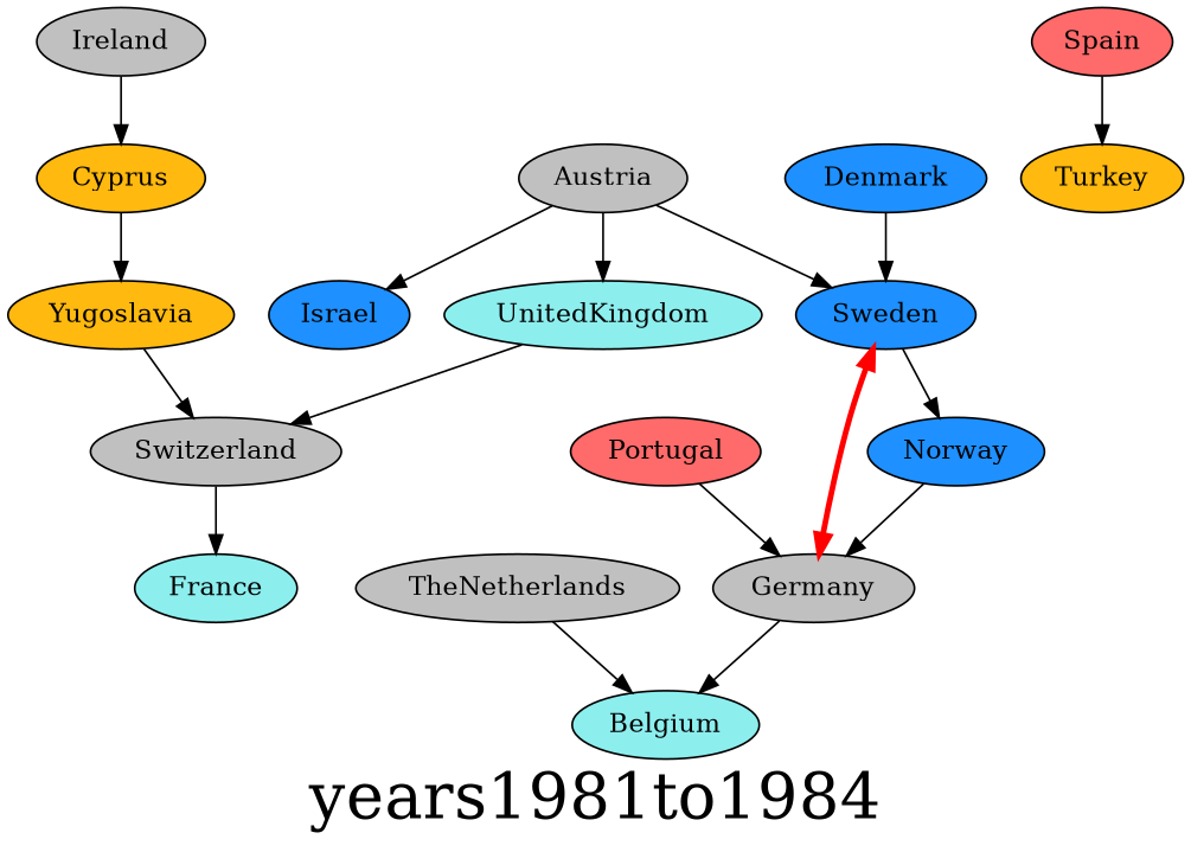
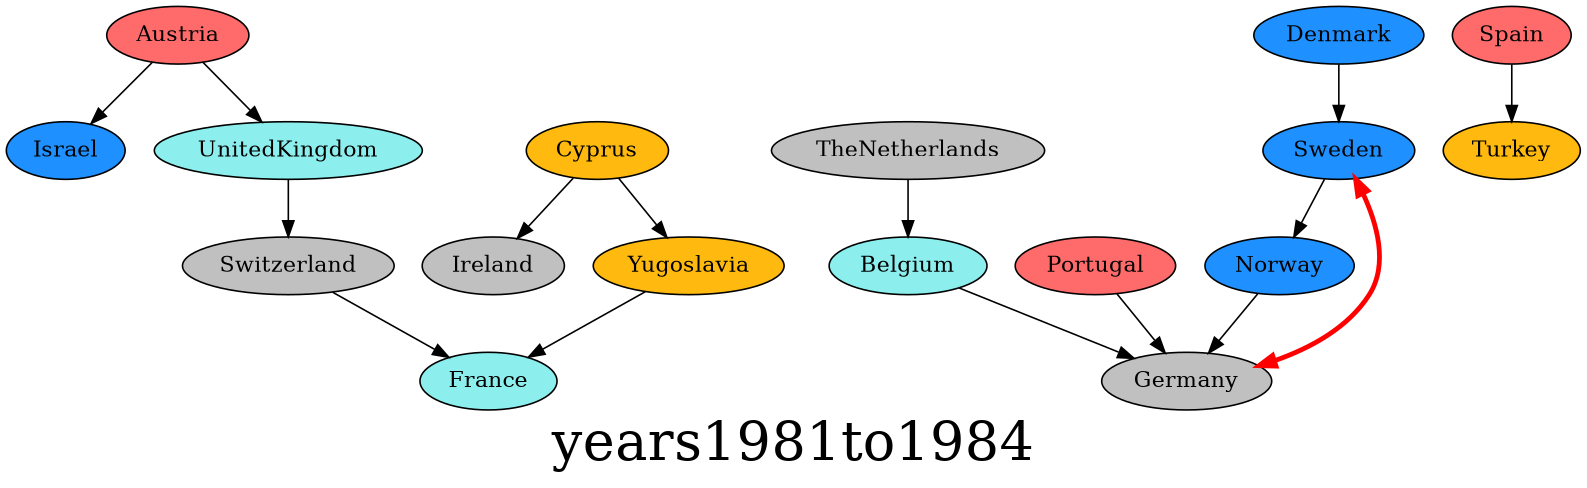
  digraph {
    fontsize=34
    label=years1981to1984
    node [fillcolor=gray style=filled]
    Israel [fillcolor=dodgerblue]
-   Austria
+   Austria [fillcolor=indianred1]
    Sweden [fillcolor=dodgerblue]
    UnitedKingdom [fillcolor=darkslategray2]
    Norway [fillcolor=dodgerblue]
    Switzerland
    France [fillcolor=darkslategray2]
    Belgium [fillcolor=darkslategray2]
    Germany
    Cyprus [fillcolor=darkgoldenrod1]
    Ireland
    Yugoslavia [fillcolor=darkgoldenrod1]
    Denmark [fillcolor=dodgerblue]
    Portugal [fillcolor=indianred1]
    TheNetherlands
    Turkey [fillcolor=darkgoldenrod1]
    Spain [fillcolor=indianred1]
    Austria -> Israel
-   Austria -> Sweden
    Austria -> UnitedKingdom
    Sweden -> Norway
    UnitedKingdom -> Switzerland
    Norway -> Germany
    Switzerland -> France
-   Germany -> Belgium
+   Belgium -> Germany
    Germany -> Sweden [color=red dir=both penwidth=3]
-   Ireland -> Cyprus
+   Cyprus -> Ireland
    Cyprus -> Yugoslavia
-   Yugoslavia -> Switzerland
+   Yugoslavia -> France
    Denmark -> Sweden
    Portugal -> Germany
    TheNetherlands -> Belgium
    Spain -> Turkey
  }
